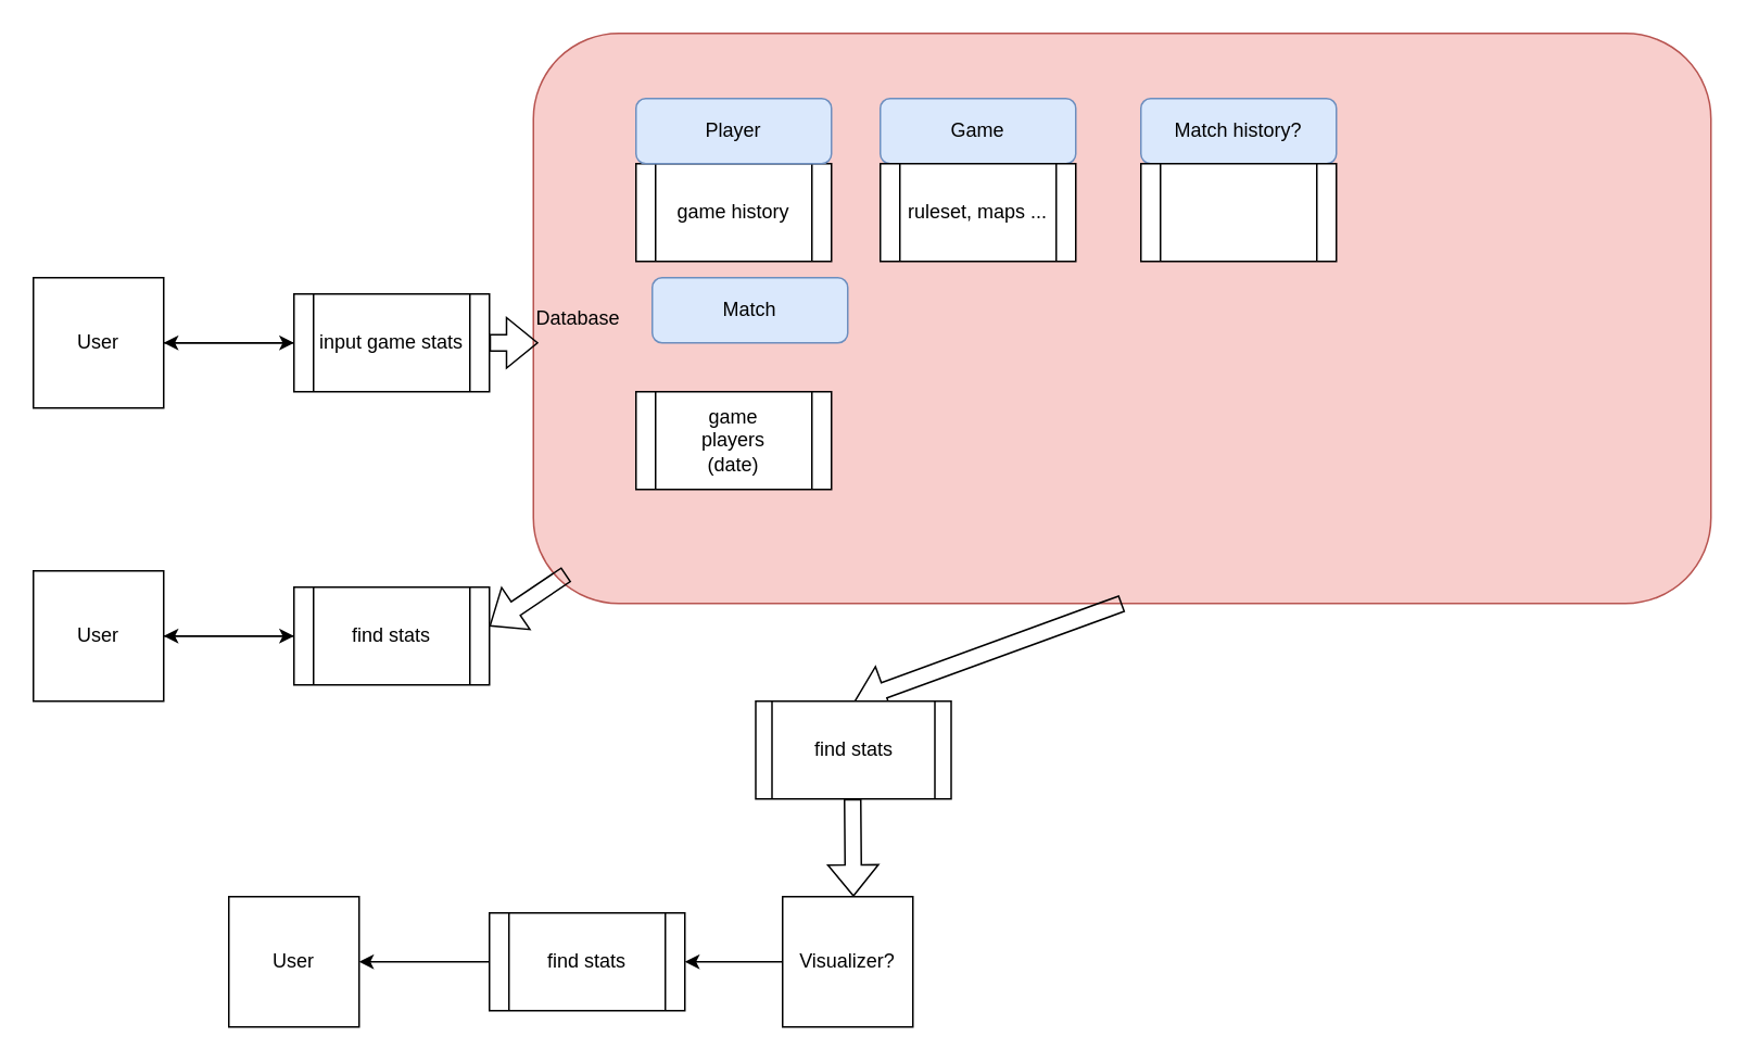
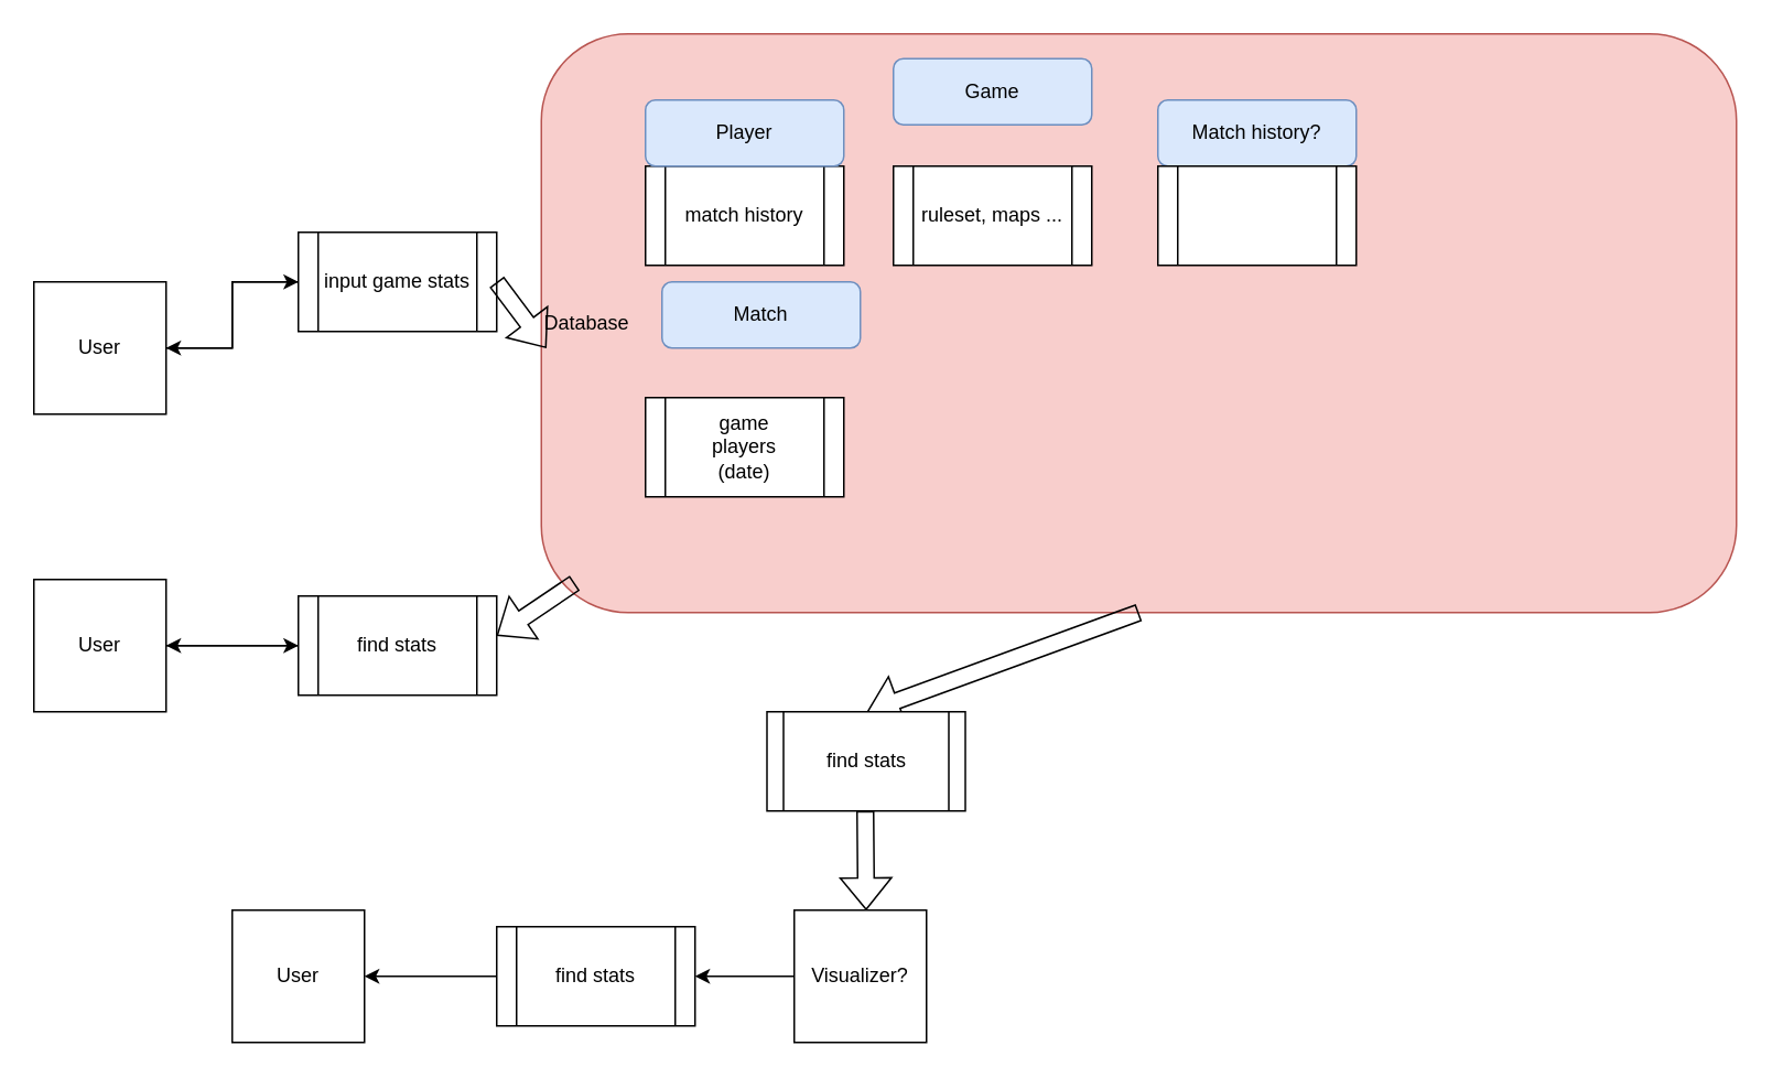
  <mxCell id="0" style=";html=1;" />
  <mxCell id="1" style=";html=1;" parent="0" />
  <mxCell id="2" value="&lt;div align=&quot;left&quot;&gt;Database&lt;/div&gt;" style="rounded=1;whiteSpace=wrap;html=1;fillColor=#f8cecc;strokeColor=#b85450;align=left;" vertex="1" parent="1"><mxGeometry x="327" y="20" width="723" height="350" as="geometry" /></mxCell>
  <mxCell id="3" value="Match" style="rounded=1;whiteSpace=wrap;html=1;fillColor=#dae8fc;strokeColor=#6c8ebf;" vertex="1" parent="1"><mxGeometry x="400" y="170" width="120" height="40" as="geometry" /></mxCell>
  <mxCell id="4" style="edgeStyle=orthogonalEdgeStyle;rounded=0;orthogonalLoop=1;jettySize=auto;html=1;" edge="1" parent="1" source="5" target="7"><mxGeometry relative="1" as="geometry" /></mxCell>
  <mxCell id="5" value="User" style="whiteSpace=wrap;html=1;aspect=fixed;" vertex="1" parent="1"><mxGeometry x="20" y="170" width="80" height="80" as="geometry" /></mxCell>
  <mxCell id="6" style="edgeStyle=orthogonalEdgeStyle;rounded=0;orthogonalLoop=1;jettySize=auto;html=1;exitX=0;exitY=0.5;exitDx=0;exitDy=0;" edge="1" parent="1" source="7" target="5"><mxGeometry relative="1" as="geometry" /></mxCell>
- <mxCell id="7" value="input game stats" style="shape=process;whiteSpace=wrap;html=1;backgroundOutline=1;" vertex="1" parent="1"><mxGeometry x="180" y="180" width="120" height="60" as="geometry" /></mxCell>
+ <mxCell id="7" value="input game stats" style="shape=process;whiteSpace=wrap;html=1;backgroundOutline=1;" vertex="1" parent="1"><mxGeometry x="180" y="140" width="120" height="60" as="geometry" /></mxCell>
  <mxCell id="8" value="" style="shape=flexArrow;endArrow=classic;html=1;rounded=0;exitX=1;exitY=0.5;exitDx=0;exitDy=0;" edge="1" parent="1" source="7"><mxGeometry width="50" height="50" relative="1" as="geometry"><mxPoint x="110" y="220" as="sourcePoint" /><mxPoint x="330" y="210" as="targetPoint" /></mxGeometry></mxCell>
- <mxCell id="9" value="game history" style="shape=process;whiteSpace=wrap;html=1;backgroundOutline=1;" vertex="1" parent="1"><mxGeometry x="390" y="100" width="120" height="60" as="geometry" /></mxCell>
+ <mxCell id="9" value="match history" style="shape=process;whiteSpace=wrap;html=1;backgroundOutline=1;" vertex="1" parent="1"><mxGeometry x="390" y="100" width="120" height="60" as="geometry" /></mxCell>
  <mxCell id="10" value="Player" style="rounded=1;whiteSpace=wrap;html=1;fillColor=#dae8fc;strokeColor=#6c8ebf;" vertex="1" parent="1"><mxGeometry x="390" y="60" width="120" height="40" as="geometry" /></mxCell>
  <mxCell id="11" value="&lt;div&gt;game&lt;/div&gt;&lt;div&gt;players&lt;/div&gt;&lt;div&gt;(date)&lt;br&gt;&lt;/div&gt;" style="shape=process;whiteSpace=wrap;html=1;backgroundOutline=1;" vertex="1" parent="1"><mxGeometry x="390" y="240" width="120" height="60" as="geometry" /></mxCell>
- <mxCell id="12" value="Game" style="rounded=1;whiteSpace=wrap;html=1;fillColor=#dae8fc;strokeColor=#6c8ebf;" vertex="1" parent="1"><mxGeometry x="540" y="60" width="120" height="40" as="geometry" /></mxCell>
+ <mxCell id="12" value="Game" style="rounded=1;whiteSpace=wrap;html=1;fillColor=#dae8fc;strokeColor=#6c8ebf;" vertex="1" parent="1"><mxGeometry x="540" y="35" width="120" height="40" as="geometry" /></mxCell>
  <mxCell id="13" value="ruleset, maps ..." style="shape=process;whiteSpace=wrap;html=1;backgroundOutline=1;" vertex="1" parent="1"><mxGeometry x="540" y="100" width="120" height="60" as="geometry" /></mxCell>
  <mxCell id="14" style="edgeStyle=orthogonalEdgeStyle;rounded=0;orthogonalLoop=1;jettySize=auto;html=1;exitX=1;exitY=0.5;exitDx=0;exitDy=0;entryX=0;entryY=0.5;entryDx=0;entryDy=0;" edge="1" parent="1" source="15" target="17"><mxGeometry relative="1" as="geometry" /></mxCell>
  <mxCell id="15" value="User" style="whiteSpace=wrap;html=1;aspect=fixed;" vertex="1" parent="1"><mxGeometry x="20" y="350" width="80" height="80" as="geometry" /></mxCell>
  <mxCell id="16" style="edgeStyle=orthogonalEdgeStyle;rounded=0;orthogonalLoop=1;jettySize=auto;html=1;" edge="1" parent="1" source="17" target="15"><mxGeometry relative="1" as="geometry" /></mxCell>
  <mxCell id="17" value="find stats" style="shape=process;whiteSpace=wrap;html=1;backgroundOutline=1;" vertex="1" parent="1"><mxGeometry x="180" y="360" width="120" height="60" as="geometry" /></mxCell>
  <mxCell id="18" value="" style="shape=flexArrow;endArrow=classic;html=1;rounded=0;entryX=1;entryY=0.4;entryDx=0;entryDy=0;entryPerimeter=0;exitX=0.028;exitY=0.949;exitDx=0;exitDy=0;exitPerimeter=0;" edge="1" parent="1" source="2" target="17"><mxGeometry width="50" height="50" relative="1" as="geometry"><mxPoint x="190" y="400" as="sourcePoint" /><mxPoint x="110" y="400" as="targetPoint" /></mxGeometry></mxCell>
  <mxCell id="19" value="" style="shape=flexArrow;endArrow=classic;html=1;rounded=0;exitX=0.5;exitY=1;exitDx=0;exitDy=0;" edge="1" parent="1" source="2"><mxGeometry width="50" height="50" relative="1" as="geometry"><mxPoint x="348.004" y="362.15" as="sourcePoint" /><mxPoint x="524" y="430" as="targetPoint" /></mxGeometry></mxCell>
  <mxCell id="20" value="find stats" style="shape=process;whiteSpace=wrap;html=1;backgroundOutline=1;size=0.083;" vertex="1" parent="1"><mxGeometry x="463.5" y="430" width="120" height="60" as="geometry" /></mxCell>
  <mxCell id="21" style="edgeStyle=orthogonalEdgeStyle;rounded=0;orthogonalLoop=1;jettySize=auto;html=1;" edge="1" parent="1" source="22" target="25"><mxGeometry relative="1" as="geometry"><mxPoint x="440" y="590" as="targetPoint" /></mxGeometry></mxCell>
  <mxCell id="22" value="Visualizer?" style="whiteSpace=wrap;html=1;aspect=fixed;" vertex="1" parent="1"><mxGeometry x="480" y="550" width="80" height="80" as="geometry" /></mxCell>
  <mxCell id="23" value="" style="shape=flexArrow;endArrow=classic;html=1;rounded=0;exitX=0.5;exitY=1;exitDx=0;exitDy=0;" edge="1" parent="1"><mxGeometry width="50" height="50" relative="1" as="geometry"><mxPoint x="523" y="490" as="sourcePoint" /><mxPoint x="523.5" y="550" as="targetPoint" /></mxGeometry></mxCell>
  <mxCell id="24" style="edgeStyle=orthogonalEdgeStyle;rounded=0;orthogonalLoop=1;jettySize=auto;html=1;exitX=0;exitY=0.5;exitDx=0;exitDy=0;entryX=1;entryY=0.5;entryDx=0;entryDy=0;" edge="1" parent="1" source="25" target="26"><mxGeometry relative="1" as="geometry" /></mxCell>
  <mxCell id="25" value="find stats" style="shape=process;whiteSpace=wrap;html=1;backgroundOutline=1;" vertex="1" parent="1"><mxGeometry x="300" y="560" width="120" height="60" as="geometry" /></mxCell>
  <mxCell id="26" value="User" style="whiteSpace=wrap;html=1;aspect=fixed;" vertex="1" parent="1"><mxGeometry x="140" y="550" width="80" height="80" as="geometry" /></mxCell>
  <mxCell id="27" value="Match history?" style="rounded=1;whiteSpace=wrap;html=1;fillColor=#dae8fc;strokeColor=#6c8ebf;" vertex="1" parent="1"><mxGeometry x="700" y="60" width="120" height="40" as="geometry" /></mxCell>
  <mxCell id="28" value="" style="shape=process;whiteSpace=wrap;html=1;backgroundOutline=1;" vertex="1" parent="1"><mxGeometry x="700" y="100" width="120" height="60" as="geometry" /></mxCell>
